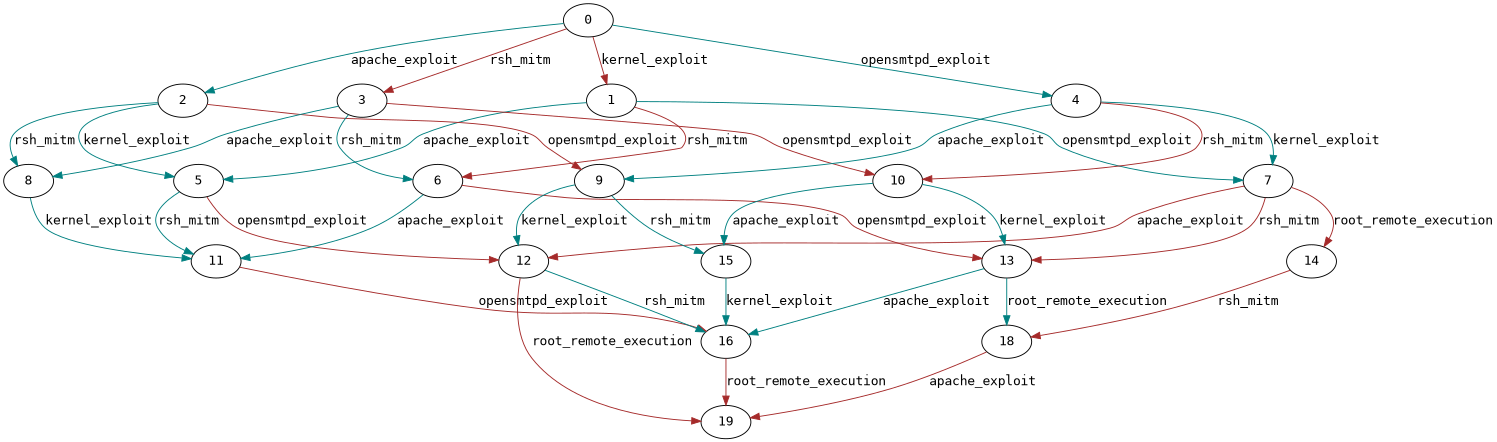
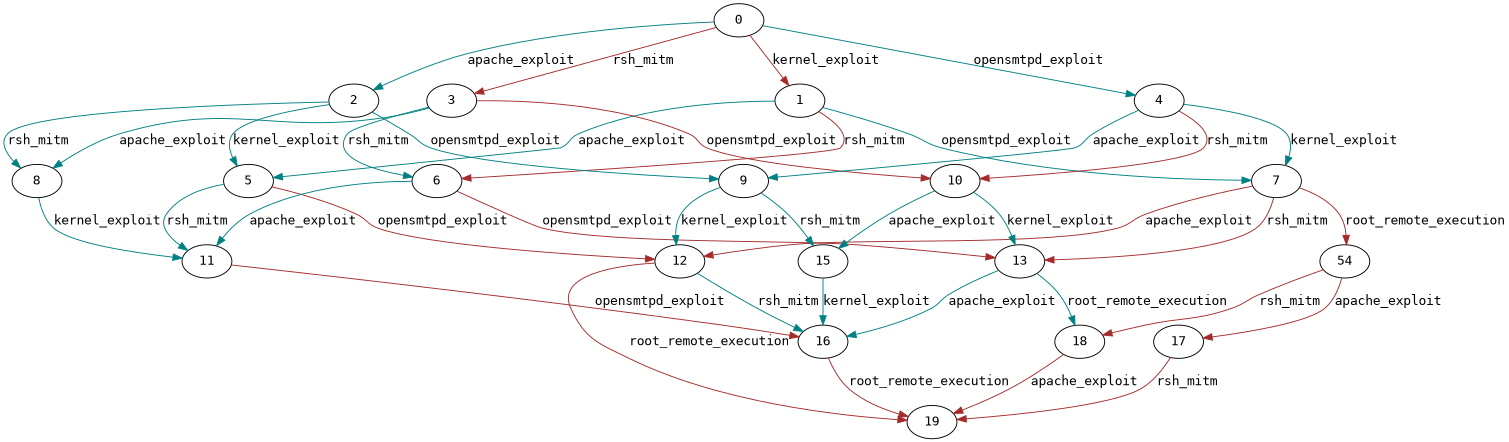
  digraph {
    fontname="DejaVu Sans Mono"
    node [fontname="DejaVu Sans Mono"]
    edge [color=teal fontname="DejaVu Sans Mono"]
    0
    1
    2
    3
    4
    5
    6
    7
    8
    9
    10
    11
    12
    13
-   14
+   14 [label=54]
    15
    16
    19
    18
+   17
    0 -> 1 [color=brown label=kernel_exploit]
    0 -> 2 [label=apache_exploit]
    0 -> 3 [color=brown label=rsh_mitm]
    0 -> 4 [label=opensmtpd_exploit]
    1 -> 5 [label=apache_exploit]
    1 -> 6 [color=brown label=rsh_mitm]
    1 -> 7 [label=opensmtpd_exploit]
    2 -> 5 [label=kernel_exploit]
    2 -> 8 [label=rsh_mitm]
-   2 -> 9 [color=brown label=opensmtpd_exploit]
+   2 -> 9 [label=opensmtpd_exploit]
    3 -> 6 [label=rsh_mitm]
    3 -> 8 [label=apache_exploit]
    3 -> 10 [color=brown label=opensmtpd_exploit]
    4 -> 7 [label=kernel_exploit]
    4 -> 9 [label=apache_exploit]
    4 -> 10 [color=brown label=rsh_mitm]
    5 -> 11 [label=rsh_mitm]
    5 -> 12 [color=brown label=opensmtpd_exploit]
    6 -> 11 [label=apache_exploit]
    6 -> 13 [color=brown label=opensmtpd_exploit]
    7 -> 12 [color=brown label=apache_exploit]
    7 -> 13 [color=brown label=rsh_mitm]
    7 -> 14 [color=brown label=root_remote_execution]
    8 -> 11 [label=kernel_exploit]
    9 -> 12 [label=kernel_exploit]
    9 -> 15 [label=rsh_mitm]
    10 -> 13 [label=kernel_exploit]
    10 -> 15 [label=apache_exploit]
    11 -> 16 [color=brown label=opensmtpd_exploit]
    12 -> 16 [label=rsh_mitm]
    12 -> 19 [color=brown label=root_remote_execution]
    13 -> 16 [label=apache_exploit]
    13 -> 18 [label=root_remote_execution]
    14 -> 18 [color=brown label=rsh_mitm]
+   14 -> 17 [color=brown label=apache_exploit]
    15 -> 16 [label=kernel_exploit]
    16 -> 19 [color=brown label=root_remote_execution]
    18 -> 19 [color=brown label=apache_exploit]
+   17 -> 19 [color=brown label=rsh_mitm]
  }
